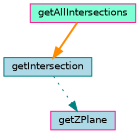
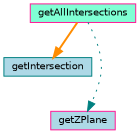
  digraph {
    rankdir=TB
    node [color=deeppink fillcolor=lightblue fontname=Helvetica fontsize=10 shape=box style=filled]
    edge [fontname=Helvetica fontsize=10 labelfontname=Helvetica labelfontsize=10]
    n1 [fillcolor=aquamarine fontcolor=black height=0.2 label=getAllIntersections width=0.4]
    n2 [color=teal height=0.2 label=getIntersection width=0.4]
    n3 [height=0.2 label=getZPlane width=0.4]
    n1 -> n2 [color=darkorange style=bold]
-   n2 -> n3 [color=teal style=dotted]
+   n1 -> n3 [color=teal style=dotted]
  }
